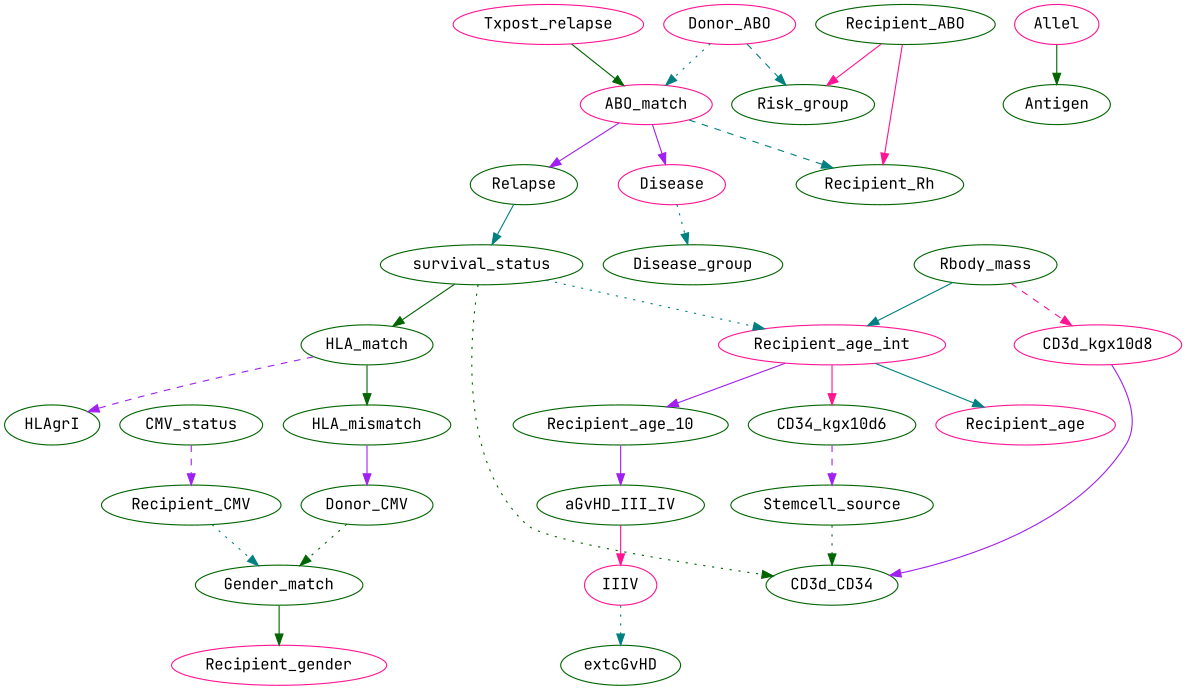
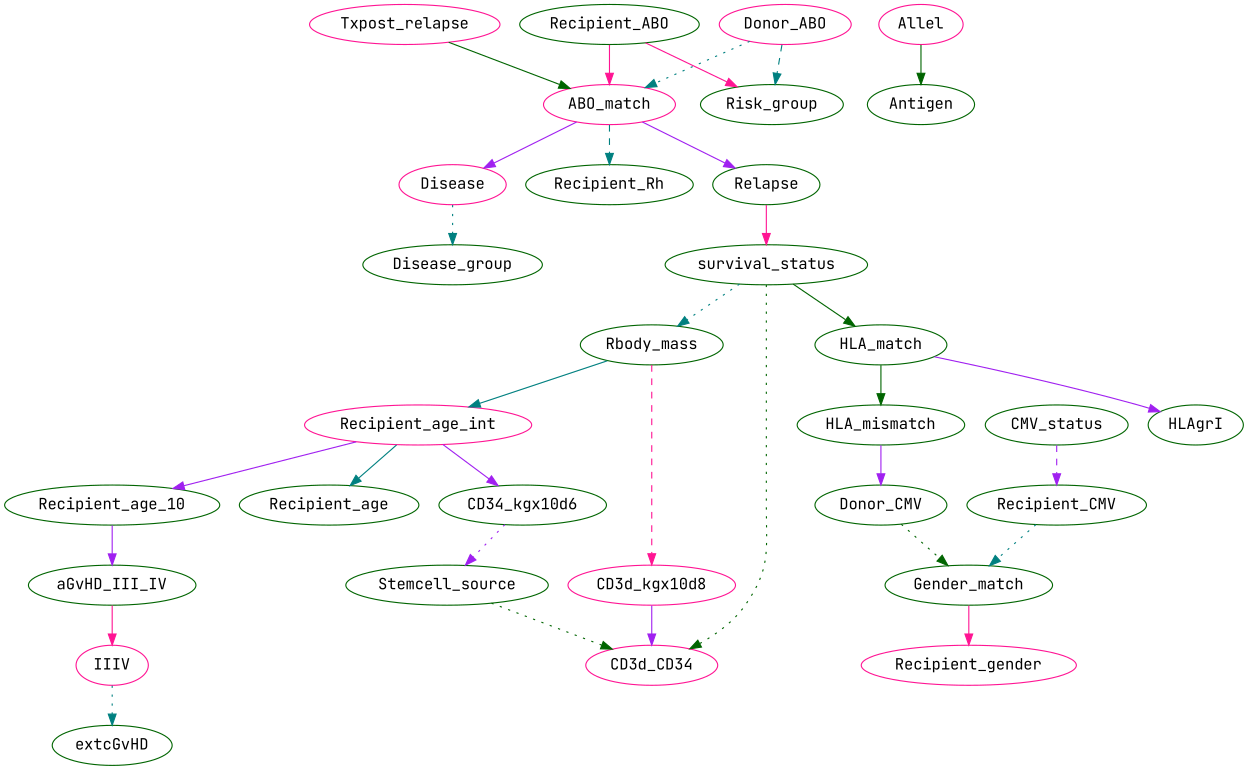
  digraph {
    fontname="JetBrains Mono"
    node [color=darkgreen fontname="JetBrains Mono"]
    edge [color=teal fontname="JetBrains Mono" style=solid]
    ABO_match [color=deeppink]
    Disease [color=deeppink]
    Recipient_Rh
    Relapse
    Disease_group
    survival_status
-   CD3d_CD34
+   CD3d_CD34 [color=deeppink]
    HLA_match
    Recipient_age_int [color=deeppink]
    Allel [color=deeppink]
    Antigen
    CD34_kgx10d6
    Stemcell_source
    CD3d_kgx10d8 [color=deeppink]
    CMV_status
    Recipient_CMV
    Gender_match
    Recipient_gender [color=deeppink]
    Donor_ABO [color=deeppink]
    Risk_group
    Donor_CMV
    HLA_mismatch
    HLAgrI
    IIIV [color=deeppink]
    extcGvHD
    Rbody_mass
    Recipient_age_10
-   Recipient_age [color=deeppink]
+   Recipient_age
    aGvHD_III_IV
    Recipient_ABO
    Txpost_relapse [color=deeppink]
    ABO_match -> Disease [color=purple]
    ABO_match -> Recipient_Rh [style=dashed]
    ABO_match -> Relapse [color=purple]
    Disease -> Disease_group [style=dotted]
-   Relapse -> survival_status
+   Relapse -> survival_status [color=deeppink]
    survival_status -> CD3d_CD34 [color=darkgreen style=dotted]
    survival_status -> HLA_match [color=darkgreen]
-   survival_status -> Recipient_age_int [style=dotted]
+   survival_status -> Rbody_mass [style=dotted]
    HLA_match -> HLA_mismatch [color=darkgreen]
-   HLA_match -> HLAgrI [color=purple style=dashed]
-   Recipient_age_int -> CD34_kgx10d6 [color=deeppink]
+   HLA_match -> HLAgrI [color=purple]
+   Recipient_age_int -> CD34_kgx10d6 [color=purple]
    Recipient_age_int -> Recipient_age_10 [color=purple]
    Recipient_age_int -> Recipient_age
    Allel -> Antigen [color=darkgreen]
-   CD34_kgx10d6 -> Stemcell_source [color=purple style=dashed]
+   CD34_kgx10d6 -> Stemcell_source [color=purple style=dotted]
    Stemcell_source -> CD3d_CD34 [color=darkgreen style=dotted]
    CD3d_kgx10d8 -> CD3d_CD34 [color=purple]
    CMV_status -> Recipient_CMV [color=purple style=dashed]
    Recipient_CMV -> Gender_match [style=dotted]
-   Gender_match -> Recipient_gender [color=darkgreen]
+   Gender_match -> Recipient_gender [color=deeppink]
    Donor_ABO -> ABO_match [style=dotted]
    Donor_ABO -> Risk_group [style=dashed]
    Donor_CMV -> Gender_match [color=darkgreen style=dotted]
    HLA_mismatch -> Donor_CMV [color=purple]
    IIIV -> extcGvHD [style=dotted]
    Rbody_mass -> Recipient_age_int
    Rbody_mass -> CD3d_kgx10d8 [color=deeppink style=dashed]
    Recipient_age_10 -> aGvHD_III_IV [color=purple]
    aGvHD_III_IV -> IIIV [color=deeppink]
-   Recipient_ABO -> Recipient_Rh [color=deeppink]
+   Recipient_ABO -> ABO_match [color=deeppink]
    Recipient_ABO -> Risk_group [color=deeppink]
    Txpost_relapse -> ABO_match [color=darkgreen]
  }
